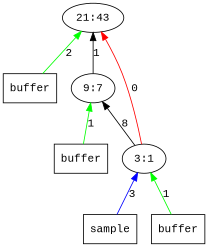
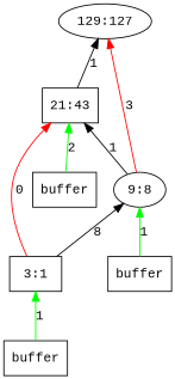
  digraph {
    fontname="Liberation Mono"
    rankdir=BT
    node [fontname="Liberation Mono"]
    edge [color=green fontname="Liberation Mono"]
+   n1 [label="129:127"]
    n2 [label=buffer shape=box]
-   n3 [label="21:43"]
+   n3 [label="21:43" shape=box]
    n4 [label=buffer shape=box]
-   n5 [label="9:7"]
-   n6 [label="3:1"]
-   n7 [label=sample shape=box]
+   n5 [label="9:8"]
+   n6 [label="3:1" shape=box]
    n8 [label=buffer shape=box]
    n2 -> n3 [label=2]
+   n3 -> n1 [color=black label=1]
    n4 -> n5 [label=1]
+   n5 -> n1 [color=red label=3]
    n5 -> n3 [color=black label=1]
    n6 -> n3 [color=red label=0]
    n6 -> n5 [color=black label=8]
-   n7 -> n6 [color=blue label=3]
    n8 -> n6 [label=1]
  }
